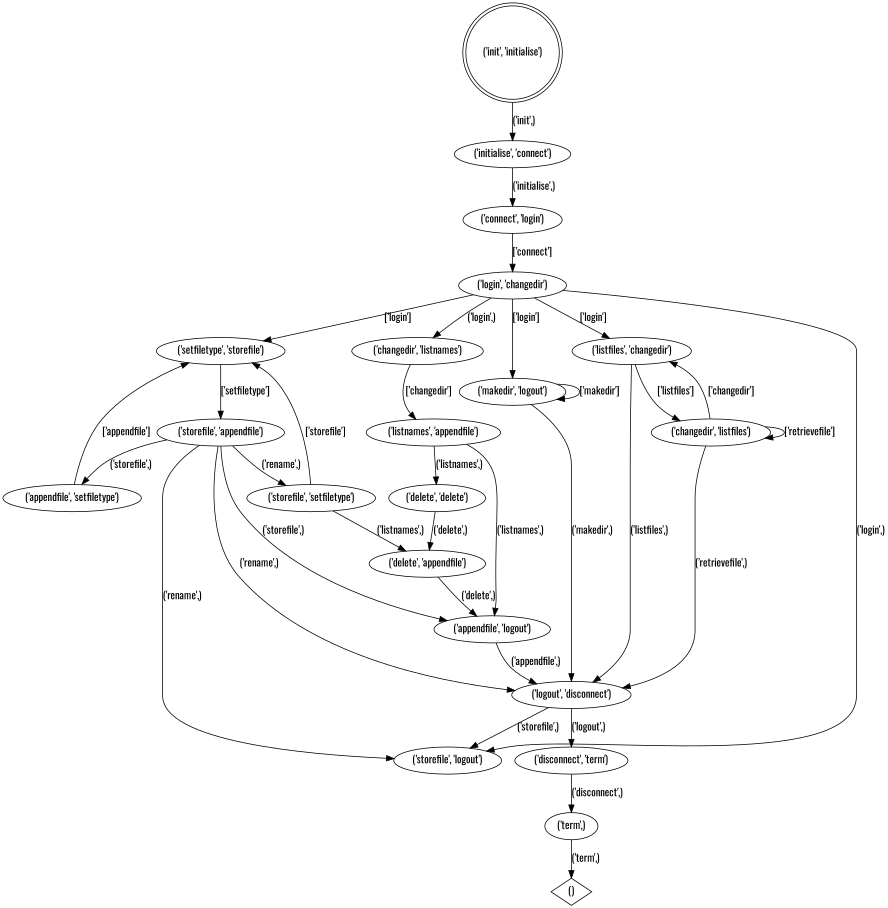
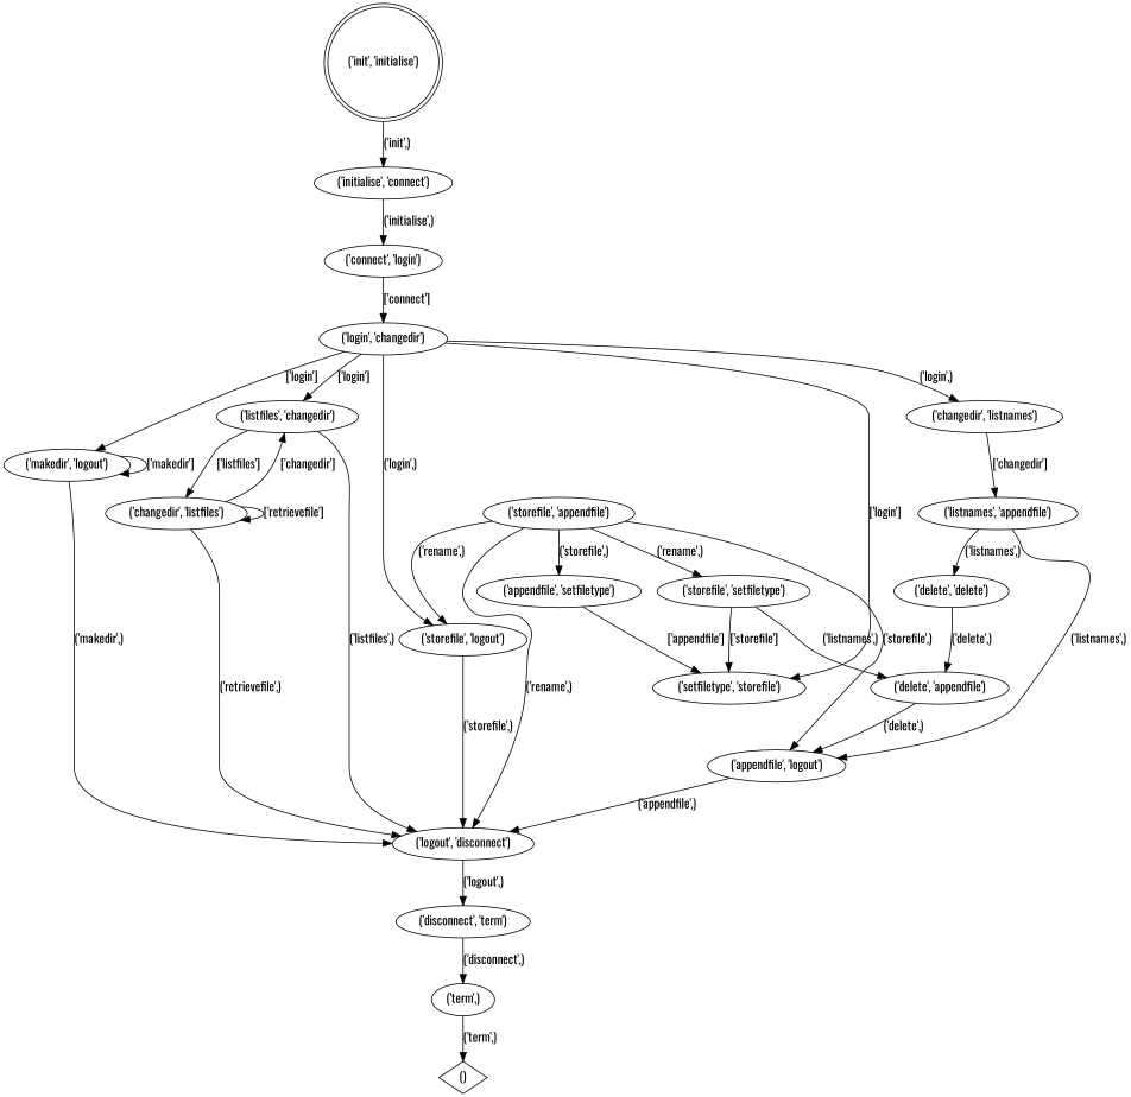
  digraph {
    fontname=Oswald
    node [fontname=Oswald]
    edge [fontname=Oswald weight=1000]
    n1 [label="('init', 'initialise')" shape=doublecircle]
    n2 [label="('initialise', 'connect')"]
    n3 [label="('connect', 'login')"]
    n4 [label="('login', 'changedir')"]
    n5 [label="('changedir', 'listnames')"]
    n6 [label="('setfiletype', 'storefile')"]
    n7 [label="('makedir', 'logout')"]
    n8 [label="('storefile', 'logout')"]
    n9 [label="('listfiles', 'changedir')"]
    n10 [label="('listnames', 'appendfile')"]
    n11 [label="('storefile', 'appendfile')"]
    n12 [label="('logout', 'disconnect')"]
    n13 [label="('changedir', 'listfiles')"]
    n14 [label="('appendfile', 'logout')"]
    n15 [label="('delete', 'delete')"]
    n16 [label="('delete', 'appendfile')"]
    n17 [label="('disconnect', 'term')"]
    n18 [label="('term',)"]
    n19 [label="()" shape=diamond]
    n20 [label="('appendfile', 'setfiletype')"]
    n21 [label="('storefile', 'setfiletype')"]
    n1 -> n2 [label="('init',)"]
    n2 -> n3 [label="('initialise',)"]
    n3 -> n4 [label="['connect']"]
    n4 -> n5 [label="('login',)" weight=203]
    n4 -> n6 [label="['login']" weight=192]
    n4 -> n7 [label="['login']" weight=212]
    n4 -> n8 [label="('login',)" weight=195]
    n4 -> n9 [label="['login']" weight=198]
    n5 -> n10 [label="['changedir']" weight=203]
-   n6 -> n11 [label="['setfiletype']" weight=391]
    n7 -> n7 [label="['makedir']" weight=294]
    n7 -> n12 [label="('makedir',)" weight=212]
-   n12 -> n8 [label="('storefile',)" weight=276]
+   n8 -> n12 [label="('storefile',)" weight=276]
    n9 -> n12 [label="('listfiles',)" weight=158]
    n9 -> n13 [label="['listfiles']" weight=196]
    n10 -> n14 [label="('listnames',)" weight=187]
    n10 -> n15 [label="('listnames',)" weight=2]
    n11 -> n8 [label="('rename',)" weight=81]
    n11 -> n12 [label="('rename',)" weight=57]
    n11 -> n14 [label="('storefile',)" weight=54]
    n11 -> n20 [label="('storefile',)" weight=74]
    n11 -> n21 [label="('rename',)" weight=125]
    n12 -> n17 [label="('logout',)"]
    n13 -> n9 [label="['changedir']" weight=156]
    n13 -> n12 [label="('retrievefile',)" weight=40]
    n13 -> n13 [label="['retrievefile']" weight=80]
    n14 -> n12 [label="('appendfile',)" weight=257]
    n15 -> n16 [label="('delete',)" weight=2]
    n16 -> n14 [label="('delete',)" weight=16]
    n17 -> n18 [label="('disconnect',)"]
    n18 -> n19 [label="('term',)"]
    n20 -> n6 [label="['appendfile']" weight=74]
    n21 -> n6 [label="['storefile']" weight=125]
    n21 -> n16 [label="('listnames',)" weight=14]
  }
